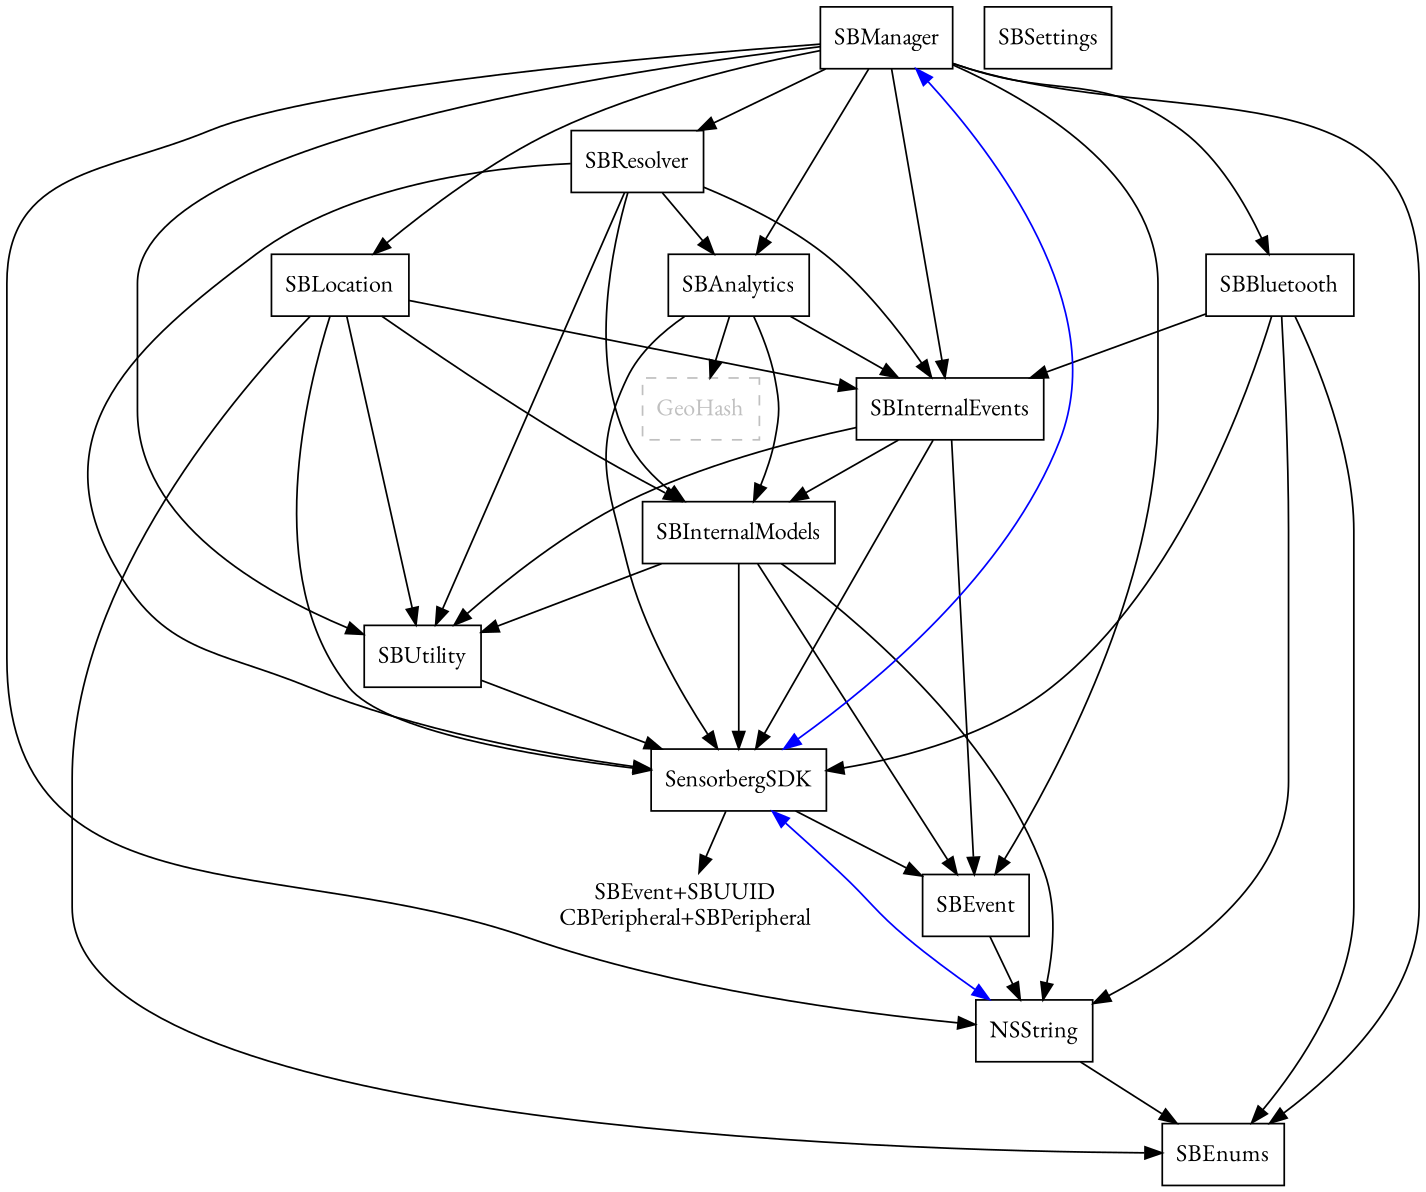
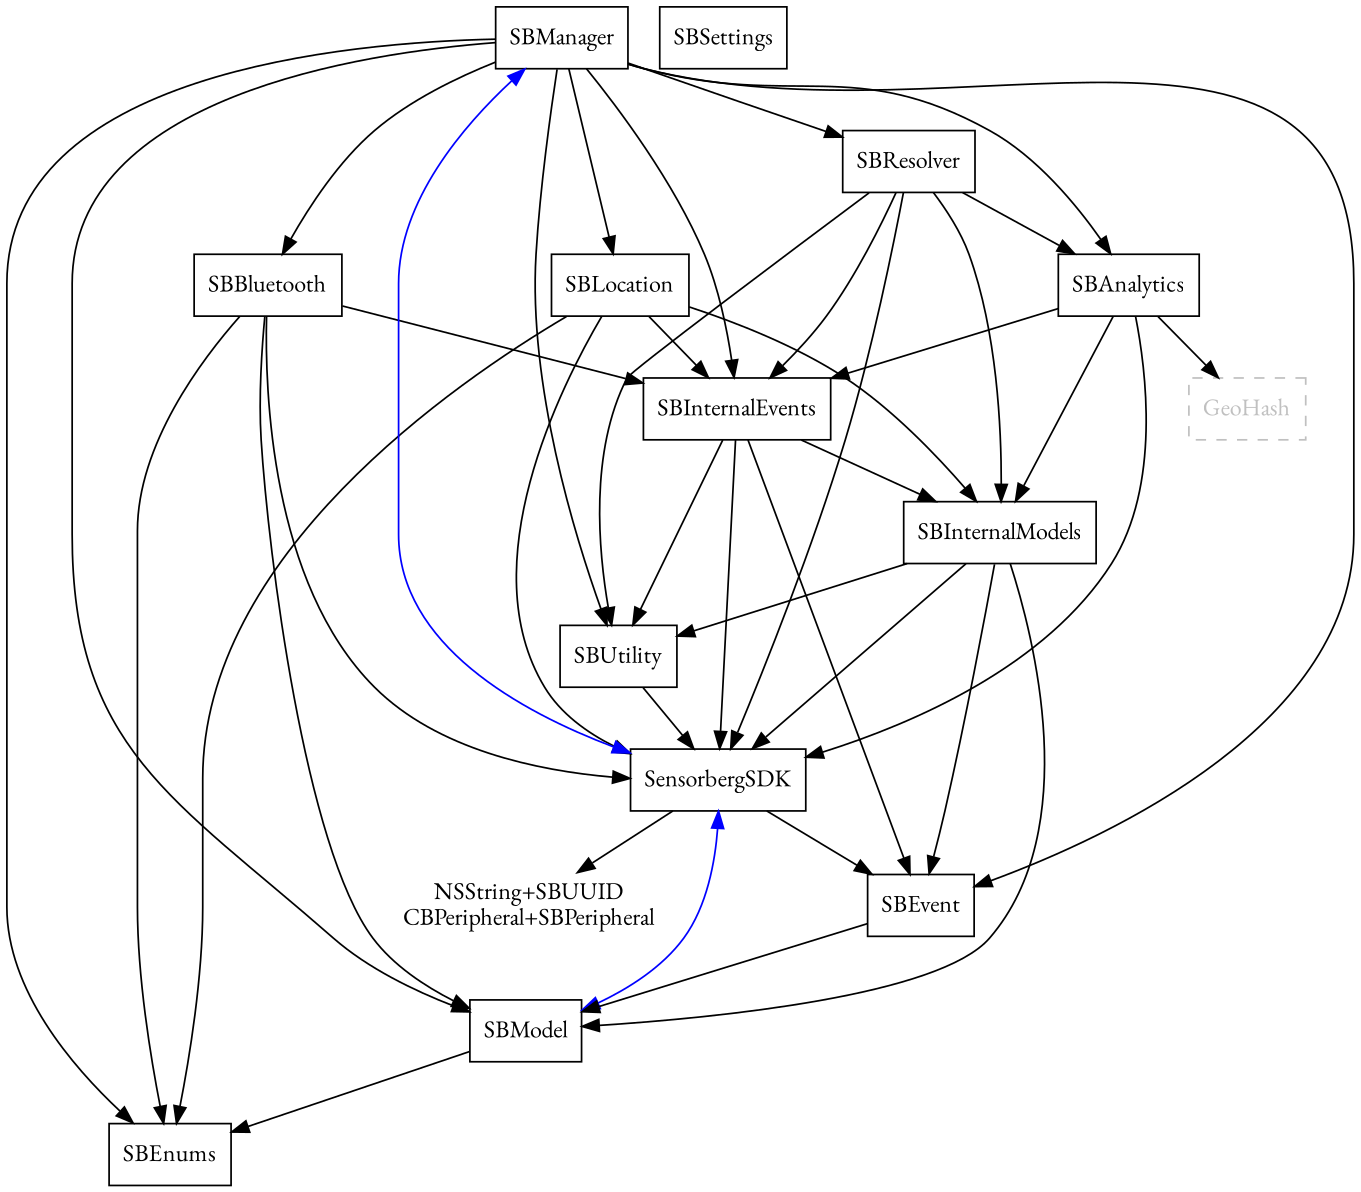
  digraph {
    fontname="EB Garamond"
    node [fontname="EB Garamond" shape=box]
    edge [fontname="EB Garamond"]
    SBInternalModels
    SBUtility
-   SBModel [label=NSString]
+   SBModel
    SBEvent
    SensorbergSDK
    SBEnums
-   n7 [label="SBEvent+SBUUID\nCBPeripheral+SBPeripheral" shape=plaintext]
+   n7 [label="NSString+SBUUID\nCBPeripheral+SBPeripheral" shape=plaintext]
    SBBluetooth
    SBInternalEvents
    SBLocation
    SBAnalytics
    GeoHash [color=gray fontcolor=gray style=dashed]
    SBResolver
    SBManager
    SBSettings
    SBInternalModels -> SBUtility
    SBInternalModels -> SBModel
    SBInternalModels -> SBEvent
    SBInternalModels -> SensorbergSDK
    SBUtility -> SensorbergSDK
    SBModel -> SensorbergSDK [color=blue dir=both]
    SBModel -> SBEnums
    SBEvent -> SBModel
    SensorbergSDK -> SBEvent
    SensorbergSDK -> n7
    SBBluetooth -> SBModel
    SBBluetooth -> SensorbergSDK
    SBBluetooth -> SBEnums
    SBBluetooth -> SBInternalEvents
    SBInternalEvents -> SBInternalModels
    SBInternalEvents -> SBUtility
    SBInternalEvents -> SBEvent
    SBInternalEvents -> SensorbergSDK
    SBLocation -> SBInternalModels
-   SBLocation -> SBUtility
    SBLocation -> SensorbergSDK
    SBLocation -> SBEnums
    SBLocation -> SBInternalEvents
    SBAnalytics -> SBInternalModels
    SBAnalytics -> SensorbergSDK
    SBAnalytics -> SBInternalEvents
    SBAnalytics -> GeoHash
    SBResolver -> SBInternalModels
    SBResolver -> SBUtility
    SBResolver -> SensorbergSDK
    SBResolver -> SBInternalEvents
    SBResolver -> SBAnalytics
    SBManager -> SBUtility
    SBManager -> SBModel
    SBManager -> SBEvent
    SBManager -> SensorbergSDK [color=blue dir=both]
    SBManager -> SBEnums
    SBManager -> SBBluetooth
    SBManager -> SBInternalEvents
    SBManager -> SBLocation
    SBManager -> SBAnalytics
    SBManager -> SBResolver
  }
